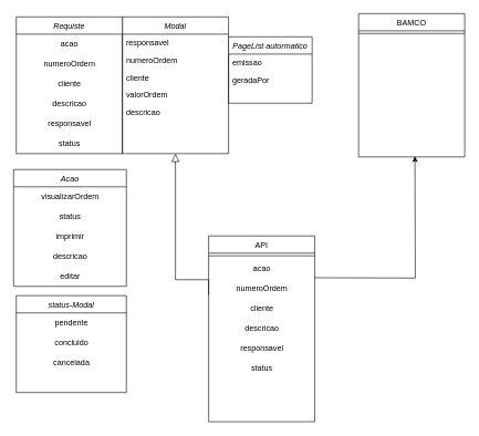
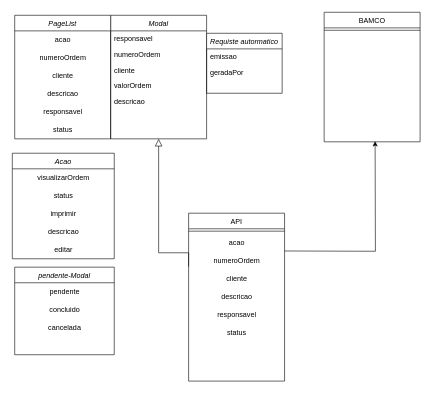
  <mxCell id="0" />
  <mxCell id="1" parent="0" />
  <mxCell id="2" value="Modal" style="swimlane;fontStyle=2;align=center;verticalAlign=top;childLayout=stackLayout;horizontal=1;startSize=26;horizontalStack=0;resizeParent=1;resizeLast=0;collapsible=1;marginBottom=0;rounded=0;shadow=0;strokeWidth=1;" parent="1" vertex="1"><mxGeometry x="184" y="25" width="160" height="206" as="geometry"><mxRectangle x="230" y="140" width="160" height="26" as="alternateBounds" /></mxGeometry></mxCell>
  <mxCell id="3" value="responsavel" style="text;align=left;verticalAlign=top;spacingLeft=4;spacingRight=4;overflow=hidden;rotatable=0;points=[[0,0.5],[1,0.5]];portConstraint=eastwest;" parent="2" vertex="1"><mxGeometry y="26" width="160" height="26" as="geometry" /></mxCell>
  <mxCell id="4" value="numeroOrdem" style="text;align=left;verticalAlign=top;spacingLeft=4;spacingRight=4;overflow=hidden;rotatable=0;points=[[0,0.5],[1,0.5]];portConstraint=eastwest;rounded=0;shadow=0;html=0;" parent="2" vertex="1"><mxGeometry y="52" width="160" height="26" as="geometry" /></mxCell>
  <mxCell id="5" value="cliente" style="text;align=left;verticalAlign=top;spacingLeft=4;spacingRight=4;overflow=hidden;rotatable=0;points=[[0,0.5],[1,0.5]];portConstraint=eastwest;rounded=0;shadow=0;html=0;" parent="2" vertex="1"><mxGeometry y="78" width="160" height="26" as="geometry" /></mxCell>
  <mxCell id="6" value="valorOrdem" style="text;align=left;verticalAlign=top;spacingLeft=4;spacingRight=4;overflow=hidden;rotatable=0;points=[[0,0.5],[1,0.5]];portConstraint=eastwest;rounded=0;shadow=0;html=0;" vertex="1" parent="2"><mxGeometry y="104" width="160" height="26" as="geometry" /></mxCell>
  <mxCell id="7" value="descricao" style="text;align=left;verticalAlign=top;spacingLeft=4;spacingRight=4;overflow=hidden;rotatable=0;points=[[0,0.5],[1,0.5]];portConstraint=eastwest;rounded=0;shadow=0;html=0;" vertex="1" parent="2"><mxGeometry y="130" width="160" height="26" as="geometry" /></mxCell>
  <mxCell id="8" value="API" style="swimlane;fontStyle=0;align=center;verticalAlign=top;childLayout=stackLayout;horizontal=1;startSize=26;horizontalStack=0;resizeParent=1;resizeLast=0;collapsible=1;marginBottom=0;rounded=0;shadow=0;strokeWidth=1;" parent="1" vertex="1"><mxGeometry x="314" y="355" width="160" height="280" as="geometry"><mxRectangle x="130" y="380" width="160" height="26" as="alternateBounds" /></mxGeometry></mxCell>
  <mxCell id="9" value="" style="line;html=1;strokeWidth=1;align=left;verticalAlign=middle;spacingTop=-1;spacingLeft=3;spacingRight=3;rotatable=0;labelPosition=right;points=[];portConstraint=eastwest;" parent="8" vertex="1"><mxGeometry y="26" width="160" height="8" as="geometry" /></mxCell>
  <mxCell id="10" value="acao" style="text;html=1;align=center;verticalAlign=middle;resizable=0;points=[];autosize=1;strokeColor=none;fillColor=none;" vertex="1" parent="8"><mxGeometry y="34" width="160" height="30" as="geometry" /></mxCell>
  <mxCell id="11" value="&lt;span style=&quot;text-align: left;&quot;&gt;numeroOrdem&lt;/span&gt;" style="text;html=1;align=center;verticalAlign=middle;resizable=0;points=[];autosize=1;strokeColor=none;fillColor=none;" vertex="1" parent="8"><mxGeometry y="64" width="160" height="30" as="geometry" /></mxCell>
  <mxCell id="12" value="&lt;span style=&quot;text-align: left;&quot;&gt;cliente&lt;/span&gt;" style="text;html=1;align=center;verticalAlign=middle;resizable=0;points=[];autosize=1;strokeColor=none;fillColor=none;" vertex="1" parent="8"><mxGeometry y="94" width="160" height="30" as="geometry" /></mxCell>
  <mxCell id="13" value="&lt;span style=&quot;text-align: left;&quot;&gt;descricao&lt;/span&gt;" style="text;html=1;align=center;verticalAlign=middle;resizable=0;points=[];autosize=1;strokeColor=none;fillColor=none;" vertex="1" parent="8"><mxGeometry y="124" width="160" height="30" as="geometry" /></mxCell>
  <mxCell id="14" value="&lt;span style=&quot;text-align: left;&quot;&gt;responsavel&lt;/span&gt;" style="text;html=1;align=center;verticalAlign=middle;resizable=0;points=[];autosize=1;strokeColor=none;fillColor=none;" vertex="1" parent="8"><mxGeometry y="154" width="160" height="30" as="geometry" /></mxCell>
  <mxCell id="15" value="status" style="text;html=1;align=center;verticalAlign=middle;resizable=0;points=[];autosize=1;strokeColor=none;fillColor=none;" vertex="1" parent="8"><mxGeometry y="184" width="160" height="30" as="geometry" /></mxCell>
  <mxCell id="16" value="" style="endArrow=block;endSize=10;endFill=0;shadow=0;strokeWidth=1;rounded=0;curved=0;edgeStyle=elbowEdgeStyle;elbow=vertical;entryX=0.5;entryY=1;entryDx=0;entryDy=0;exitX=0;exitY=0.5;exitDx=0;exitDy=0;" parent="1" target="2" edge="1"><mxGeometry width="160" relative="1" as="geometry"><mxPoint x="314" y="444" as="sourcePoint" /><mxPoint x="160" y="255" as="targetPoint" /><Array as="points"><mxPoint x="310" y="421" /></Array></mxGeometry></mxCell>
  <mxCell id="17" value="BAMCO" style="swimlane;fontStyle=0;align=center;verticalAlign=top;childLayout=stackLayout;horizontal=1;startSize=26;horizontalStack=0;resizeParent=1;resizeLast=0;collapsible=1;marginBottom=0;rounded=0;shadow=0;strokeWidth=1;" parent="1" vertex="1"><mxGeometry x="540" y="20" width="160" height="216" as="geometry"><mxRectangle x="550" y="140" width="160" height="26" as="alternateBounds" /></mxGeometry></mxCell>
  <mxCell id="18" value="" style="line;html=1;strokeWidth=1;align=left;verticalAlign=middle;spacingTop=-1;spacingLeft=3;spacingRight=3;rotatable=0;labelPosition=right;points=[];portConstraint=eastwest;" parent="17" vertex="1"><mxGeometry y="26" width="160" height="8" as="geometry" /></mxCell>
  <mxCell id="19" style="edgeStyle=orthogonalEdgeStyle;rounded=0;orthogonalLoop=1;jettySize=auto;html=1;exitX=1;exitY=0.5;exitDx=0;exitDy=0;" edge="1" parent="1"><mxGeometry relative="1" as="geometry"><mxPoint x="625" y="235" as="targetPoint" /><mxPoint x="474" y="418" as="sourcePoint" /></mxGeometry></mxCell>
- <mxCell id="20" value="PageList autormatico" style="swimlane;fontStyle=2;align=center;verticalAlign=top;childLayout=stackLayout;horizontal=1;startSize=26;horizontalStack=0;resizeParent=1;resizeLast=0;collapsible=1;marginBottom=0;rounded=0;shadow=0;strokeWidth=1;" vertex="1" parent="1"><mxGeometry x="344" y="55" width="126" height="100" as="geometry"><mxRectangle x="230" y="140" width="160" height="26" as="alternateBounds" /></mxGeometry></mxCell>
+ <mxCell id="20" value="Requiste autormatico" style="swimlane;fontStyle=2;align=center;verticalAlign=top;childLayout=stackLayout;horizontal=1;startSize=26;horizontalStack=0;resizeParent=1;resizeLast=0;collapsible=1;marginBottom=0;rounded=0;shadow=0;strokeWidth=1;" vertex="1" parent="1"><mxGeometry x="344" y="55" width="126" height="100" as="geometry"><mxRectangle x="230" y="140" width="160" height="26" as="alternateBounds" /></mxGeometry></mxCell>
  <mxCell id="21" value="emissao" style="text;align=left;verticalAlign=top;spacingLeft=4;spacingRight=4;overflow=hidden;rotatable=0;points=[[0,0.5],[1,0.5]];portConstraint=eastwest;" vertex="1" parent="20"><mxGeometry y="26" width="126" height="26" as="geometry" /></mxCell>
  <mxCell id="22" value="geradaPor" style="text;align=left;verticalAlign=top;spacingLeft=4;spacingRight=4;overflow=hidden;rotatable=0;points=[[0,0.5],[1,0.5]];portConstraint=eastwest;" vertex="1" parent="20"><mxGeometry y="52" width="126" height="26" as="geometry" /></mxCell>
- <mxCell id="23" value="Requiste" style="swimlane;fontStyle=2;align=center;verticalAlign=top;childLayout=stackLayout;horizontal=1;startSize=26;horizontalStack=0;resizeParent=1;resizeLast=0;collapsible=1;marginBottom=0;rounded=0;shadow=0;strokeWidth=1;" vertex="1" parent="1"><mxGeometry x="24" y="25" width="160" height="206" as="geometry"><mxRectangle x="230" y="140" width="160" height="26" as="alternateBounds" /></mxGeometry></mxCell>
+ <mxCell id="23" value="PageList" style="swimlane;fontStyle=2;align=center;verticalAlign=top;childLayout=stackLayout;horizontal=1;startSize=26;horizontalStack=0;resizeParent=1;resizeLast=0;collapsible=1;marginBottom=0;rounded=0;shadow=0;strokeWidth=1;" vertex="1" parent="1"><mxGeometry x="24" y="25" width="160" height="206" as="geometry"><mxRectangle x="230" y="140" width="160" height="26" as="alternateBounds" /></mxGeometry></mxCell>
  <mxCell id="24" value="acao" style="text;html=1;align=center;verticalAlign=middle;resizable=0;points=[];autosize=1;strokeColor=none;fillColor=none;" vertex="1" parent="23"><mxGeometry y="26" width="160" height="30" as="geometry" /></mxCell>
  <mxCell id="25" value="&lt;span style=&quot;text-align: left;&quot;&gt;numeroOrdem&lt;/span&gt;" style="text;html=1;align=center;verticalAlign=middle;resizable=0;points=[];autosize=1;strokeColor=none;fillColor=none;" vertex="1" parent="23"><mxGeometry y="56" width="160" height="30" as="geometry" /></mxCell>
  <mxCell id="26" value="&lt;span style=&quot;text-align: left;&quot;&gt;cliente&lt;/span&gt;" style="text;html=1;align=center;verticalAlign=middle;resizable=0;points=[];autosize=1;strokeColor=none;fillColor=none;" vertex="1" parent="23"><mxGeometry y="86" width="160" height="30" as="geometry" /></mxCell>
  <mxCell id="27" value="&lt;span style=&quot;text-align: left;&quot;&gt;descricao&lt;/span&gt;" style="text;html=1;align=center;verticalAlign=middle;resizable=0;points=[];autosize=1;strokeColor=none;fillColor=none;" vertex="1" parent="23"><mxGeometry y="116" width="160" height="30" as="geometry" /></mxCell>
  <mxCell id="28" value="&lt;span style=&quot;text-align: left;&quot;&gt;responsavel&lt;/span&gt;" style="text;html=1;align=center;verticalAlign=middle;resizable=0;points=[];autosize=1;strokeColor=none;fillColor=none;" vertex="1" parent="23"><mxGeometry y="146" width="160" height="30" as="geometry" /></mxCell>
  <mxCell id="29" value="status" style="text;html=1;align=center;verticalAlign=middle;resizable=0;points=[];autosize=1;strokeColor=none;fillColor=none;" vertex="1" parent="23"><mxGeometry y="176" width="160" height="30" as="geometry" /></mxCell>
  <mxCell id="30" value="Acao" style="swimlane;fontStyle=2;align=center;verticalAlign=top;childLayout=stackLayout;horizontal=1;startSize=26;horizontalStack=0;resizeParent=1;resizeLast=0;collapsible=1;marginBottom=0;rounded=0;shadow=0;strokeWidth=1;" vertex="1" parent="1"><mxGeometry x="20" y="255" width="170" height="176" as="geometry"><mxRectangle x="230" y="140" width="160" height="26" as="alternateBounds" /></mxGeometry></mxCell>
  <mxCell id="31" value="visualizarOrdem" style="text;html=1;align=center;verticalAlign=middle;resizable=0;points=[];autosize=1;strokeColor=none;fillColor=none;" vertex="1" parent="30"><mxGeometry y="26" width="170" height="30" as="geometry" /></mxCell>
  <mxCell id="32" value="&lt;div style=&quot;text-align: left;&quot;&gt;status&lt;/div&gt;" style="text;html=1;align=center;verticalAlign=middle;resizable=0;points=[];autosize=1;strokeColor=none;fillColor=none;" vertex="1" parent="30"><mxGeometry y="56" width="170" height="30" as="geometry" /></mxCell>
  <mxCell id="33" value="&lt;span style=&quot;text-align: left;&quot;&gt;imprimir&lt;/span&gt;" style="text;html=1;align=center;verticalAlign=middle;resizable=0;points=[];autosize=1;strokeColor=none;fillColor=none;" vertex="1" parent="30"><mxGeometry y="86" width="170" height="30" as="geometry" /></mxCell>
  <mxCell id="34" value="&lt;span style=&quot;text-align: left;&quot;&gt;descricao&lt;/span&gt;" style="text;html=1;align=center;verticalAlign=middle;resizable=0;points=[];autosize=1;strokeColor=none;fillColor=none;" vertex="1" parent="30"><mxGeometry y="116" width="170" height="30" as="geometry" /></mxCell>
  <mxCell id="35" value="&lt;div style=&quot;text-align: left;&quot;&gt;&lt;span style=&quot;background-color: initial;&quot;&gt;editar&lt;/span&gt;&lt;/div&gt;" style="text;html=1;align=center;verticalAlign=middle;resizable=0;points=[];autosize=1;strokeColor=none;fillColor=none;" vertex="1" parent="30"><mxGeometry y="146" width="170" height="30" as="geometry" /></mxCell>
- <mxCell id="36" value="status-Modal" style="swimlane;fontStyle=2;align=center;verticalAlign=top;childLayout=stackLayout;horizontal=1;startSize=26;horizontalStack=0;resizeParent=1;resizeLast=0;collapsible=1;marginBottom=0;rounded=0;shadow=0;strokeWidth=1;" vertex="1" parent="1"><mxGeometry x="24" y="445" width="166" height="146" as="geometry"><mxRectangle x="230" y="140" width="160" height="26" as="alternateBounds" /></mxGeometry></mxCell>
+ <mxCell id="36" value="pendente-Modal" style="swimlane;fontStyle=2;align=center;verticalAlign=top;childLayout=stackLayout;horizontal=1;startSize=26;horizontalStack=0;resizeParent=1;resizeLast=0;collapsible=1;marginBottom=0;rounded=0;shadow=0;strokeWidth=1;" vertex="1" parent="1"><mxGeometry x="24" y="445" width="166" height="146" as="geometry"><mxRectangle x="230" y="140" width="160" height="26" as="alternateBounds" /></mxGeometry></mxCell>
  <mxCell id="37" value="&lt;div style=&quot;text-align: left;&quot;&gt;pendente&lt;/div&gt;" style="text;html=1;align=center;verticalAlign=middle;resizable=0;points=[];autosize=1;strokeColor=none;fillColor=none;" vertex="1" parent="36"><mxGeometry y="26" width="166" height="30" as="geometry" /></mxCell>
  <mxCell id="38" value="&lt;div style=&quot;text-align: left;&quot;&gt;&lt;span style=&quot;background-color: initial;&quot;&gt;concluido&lt;/span&gt;&lt;/div&gt;" style="text;html=1;align=center;verticalAlign=middle;resizable=0;points=[];autosize=1;strokeColor=none;fillColor=none;" vertex="1" parent="36"><mxGeometry y="56" width="166" height="30" as="geometry" /></mxCell>
  <mxCell id="39" value="&lt;span style=&quot;text-align: left;&quot;&gt;cancelada&lt;/span&gt;" style="text;html=1;align=center;verticalAlign=middle;resizable=0;points=[];autosize=1;strokeColor=none;fillColor=none;" vertex="1" parent="36"><mxGeometry y="86" width="166" height="30" as="geometry" /></mxCell>
